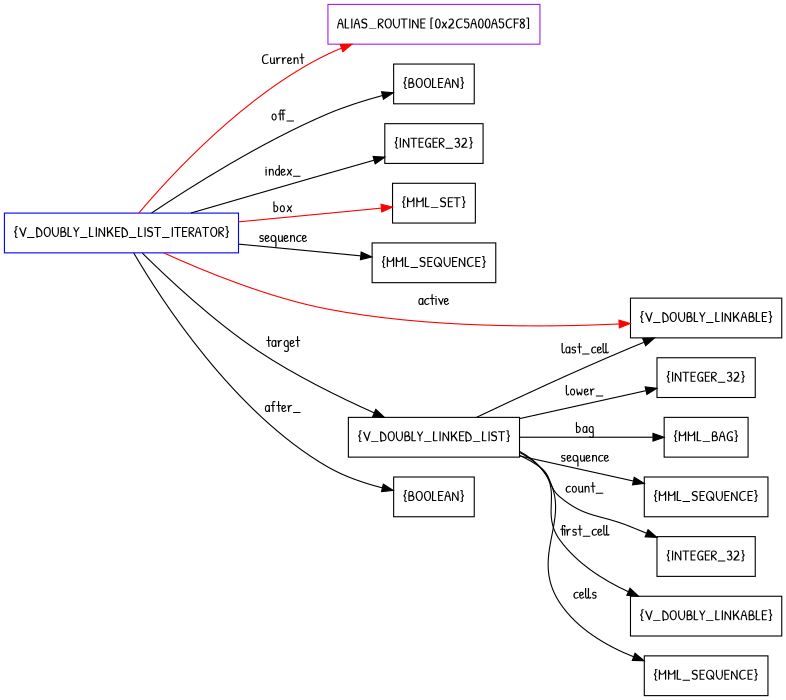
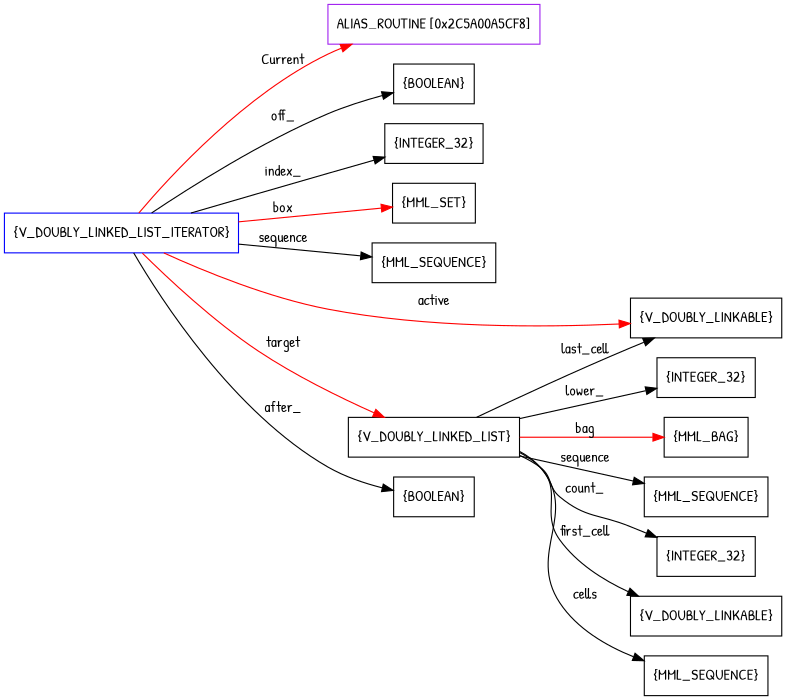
  digraph {
    fontname="Patrick Hand"
    rankdir=LR
    node [fontname="Patrick Hand" shape=box]
    edge [fontname="Patrick Hand"]
    n1 [color=purple label=<ALIAS_ROUTINE [0x2C5A00A5CF8]>]
    n2 [color=blue label=<{V_DOUBLY_LINKED_LIST_ITERATOR}>]
    n3 [label=<{BOOLEAN}>]
    n4 [label=<{INTEGER_32}>]
    n5 [label=<{MML_SET}>]
    n6 [label=<{MML_SEQUENCE}>]
    n7 [label=<{V_DOUBLY_LINKED_LIST}>]
    n8 [label=<{V_DOUBLY_LINKABLE}>]
    n9 [label=<{BOOLEAN}>]
    n10 [label=<{INTEGER_32}>]
    n11 [label=<{MML_BAG}>]
    n12 [label=<{MML_SEQUENCE}>]
    n13 [label=<{INTEGER_32}>]
    n14 [label=<{V_DOUBLY_LINKABLE}>]
    n15 [label=<{MML_SEQUENCE}>]
    n2 -> n1 [color=red label=<Current>]
    n2 -> n3 [label=<off_>]
    n2 -> n4 [label=<index_>]
    n2 -> n5 [color=red label=box]
    n2 -> n6 [label=<sequence>]
-   n2 -> n7 [label=<target>]
+   n2 -> n7 [label=<target> color=red]
    n2 -> n8 [color=red label=<active>]
    n2 -> n9 [label=<after_>]
    n7 -> n8 [label=<last_cell>]
    n7 -> n10 [label=<lower_>]
-   n7 -> n11 [label=<bag>]
+   n7 -> n11 [label=<bag> color=red]
    n7 -> n12 [label=<sequence>]
    n7 -> n13 [label=<count_>]
    n7 -> n14 [label=<first_cell>]
    n7 -> n15 [label=<cells>]
  }
